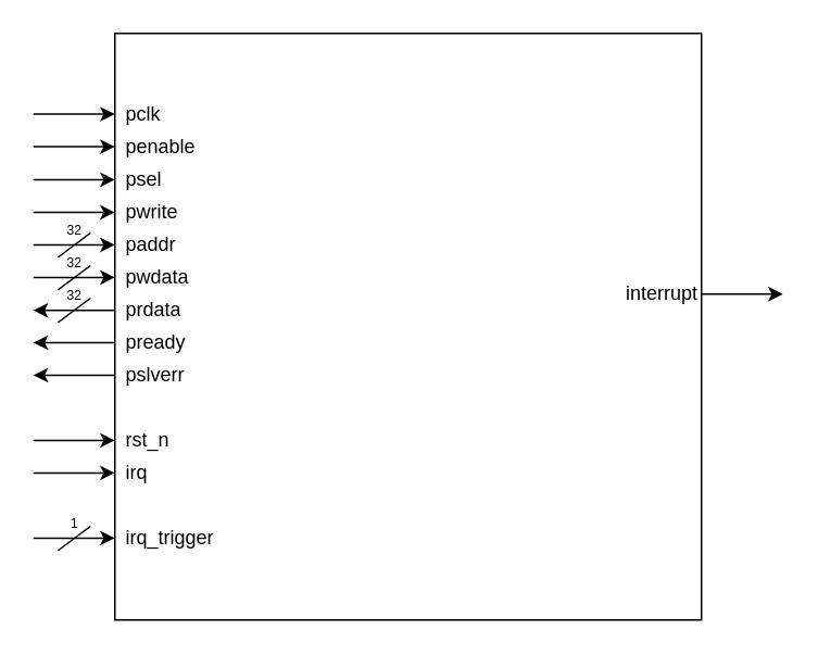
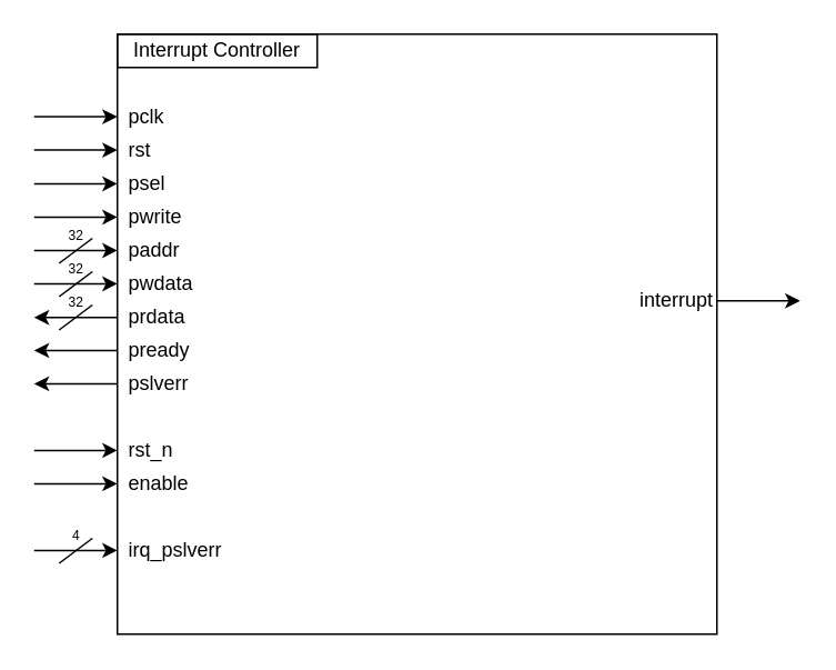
  <mxCell id="0" />
  <mxCell id="1" parent="0" />
  <mxCell id="2" value="" style="whiteSpace=wrap;html=1;aspect=fixed;" vertex="1" parent="1"><mxGeometry x="70" y="20" width="360" height="360" as="geometry" /></mxCell>
+ <mxCell id="3" value="Interrupt Controller" style="text;html=1;fillColor=none;align=center;verticalAlign=middle;whiteSpace=wrap;rounded=0;strokeColor=#000000;" vertex="1" parent="1"><mxGeometry x="70" y="20" width="120" height="20" as="geometry" /></mxCell>
  <mxCell id="4" value="pclk" style="text;html=1;strokeColor=none;fillColor=none;align=left;verticalAlign=middle;whiteSpace=wrap;rounded=0;" vertex="1" parent="1"><mxGeometry x="75" y="60" width="40" height="20" as="geometry" /></mxCell>
- <mxCell id="5" value="penable" style="text;html=1;align=left;verticalAlign=middle;resizable=0;points=[];autosize=1;" vertex="1" parent="1"><mxGeometry x="75" y="80" width="60" height="20" as="geometry" /></mxCell>
+ <mxCell id="5" value="rst" style="text;html=1;align=left;verticalAlign=middle;resizable=0;points=[];autosize=1;" vertex="1" parent="1"><mxGeometry x="75" y="80" width="60" height="20" as="geometry" /></mxCell>
  <mxCell id="6" value="psel" style="text;html=1;align=left;verticalAlign=middle;resizable=0;points=[];autosize=1;" vertex="1" parent="1"><mxGeometry x="75" y="100" width="40" height="20" as="geometry" /></mxCell>
  <mxCell id="7" value="pwrite" style="text;html=1;align=left;verticalAlign=middle;resizable=0;points=[];autosize=1;" vertex="1" parent="1"><mxGeometry x="75" y="120" width="50" height="20" as="geometry" /></mxCell>
  <mxCell id="8" value="paddr" style="text;html=1;align=left;verticalAlign=middle;resizable=0;points=[];autosize=1;" vertex="1" parent="1"><mxGeometry x="75" y="140" width="50" height="20" as="geometry" /></mxCell>
  <mxCell id="9" value="pwdata" style="text;html=1;align=left;verticalAlign=middle;resizable=0;points=[];autosize=1;" vertex="1" parent="1"><mxGeometry x="75" y="160" width="50" height="20" as="geometry" /></mxCell>
  <mxCell id="10" value="prdata" style="text;html=1;align=left;verticalAlign=middle;resizable=0;points=[];autosize=1;" vertex="1" parent="1"><mxGeometry x="75" y="180" width="50" height="20" as="geometry" /></mxCell>
  <mxCell id="11" value="pready" style="text;html=1;align=left;verticalAlign=middle;resizable=0;points=[];autosize=1;" vertex="1" parent="1"><mxGeometry x="75" y="200" width="50" height="20" as="geometry" /></mxCell>
  <mxCell id="12" value="pslverr" style="text;html=1;align=left;verticalAlign=middle;resizable=0;points=[];autosize=1;" vertex="1" parent="1"><mxGeometry x="75" y="220" width="50" height="20" as="geometry" /></mxCell>
  <mxCell id="13" value="rst_n" style="text;html=1;align=left;verticalAlign=middle;resizable=0;points=[];autosize=1;" vertex="1" parent="1"><mxGeometry x="75" y="260" width="40" height="20" as="geometry" /></mxCell>
- <mxCell id="14" value="irq" style="text;html=1;align=left;verticalAlign=middle;resizable=0;points=[];autosize=1;" vertex="1" parent="1"><mxGeometry x="75" y="280" width="50" height="20" as="geometry" /></mxCell>
- <mxCell id="15" value="irq_trigger" style="text;html=1;align=left;verticalAlign=middle;resizable=0;points=[];autosize=1;" vertex="1" parent="1"><mxGeometry x="75" y="320" width="70" height="20" as="geometry" /></mxCell>
+ <mxCell id="14" value="enable" style="text;html=1;align=left;verticalAlign=middle;resizable=0;points=[];autosize=1;" vertex="1" parent="1"><mxGeometry x="75" y="280" width="50" height="20" as="geometry" /></mxCell>
+ <mxCell id="15" value="irq_pslverr" style="text;html=1;align=left;verticalAlign=middle;resizable=0;points=[];autosize=1;" vertex="1" parent="1"><mxGeometry x="75" y="320" width="70" height="20" as="geometry" /></mxCell>
  <mxCell id="16" value="interrupt" style="text;html=1;strokeColor=none;fillColor=none;align=right;verticalAlign=middle;whiteSpace=wrap;rounded=0;" vertex="1" parent="1"><mxGeometry x="390" y="170" width="40" height="20" as="geometry" /></mxCell>
  <mxCell id="17" value="" style="endArrow=classic;html=1;" edge="1" parent="1"><mxGeometry width="50" height="50" relative="1" as="geometry"><mxPoint x="20" y="69.58" as="sourcePoint" /><mxPoint x="70" y="69.58" as="targetPoint" /></mxGeometry></mxCell>
  <mxCell id="18" value="" style="endArrow=classic;html=1;" edge="1" parent="1"><mxGeometry width="50" height="50" relative="1" as="geometry"><mxPoint x="70" y="190" as="sourcePoint" /><mxPoint x="20" y="190" as="targetPoint" /></mxGeometry></mxCell>
  <mxCell id="19" value="" style="endArrow=classic;html=1;" edge="1" parent="1"><mxGeometry width="50" height="50" relative="1" as="geometry"><mxPoint x="20" y="89.58" as="sourcePoint" /><mxPoint x="70" y="89.58" as="targetPoint" /></mxGeometry></mxCell>
  <mxCell id="20" value="" style="endArrow=classic;html=1;" edge="1" parent="1"><mxGeometry width="50" height="50" relative="1" as="geometry"><mxPoint x="20" y="109.8" as="sourcePoint" /><mxPoint x="70" y="109.8" as="targetPoint" /></mxGeometry></mxCell>
  <mxCell id="21" value="" style="endArrow=classic;html=1;" edge="1" parent="1"><mxGeometry width="50" height="50" relative="1" as="geometry"><mxPoint x="20" y="129.8" as="sourcePoint" /><mxPoint x="70" y="129.8" as="targetPoint" /></mxGeometry></mxCell>
  <mxCell id="22" value="" style="endArrow=classic;html=1;" edge="1" parent="1"><mxGeometry width="50" height="50" relative="1" as="geometry"><mxPoint x="20" y="149.8" as="sourcePoint" /><mxPoint x="70" y="149.8" as="targetPoint" /></mxGeometry></mxCell>
  <mxCell id="23" value="" style="endArrow=none;html=1;" edge="1" parent="1"><mxGeometry width="50" height="50" relative="1" as="geometry"><mxPoint x="35" y="157.5" as="sourcePoint" /><mxPoint x="55" y="142.5" as="targetPoint" /></mxGeometry></mxCell>
  <mxCell id="24" value="&lt;font style=&quot;font-size: 8px&quot;&gt;32&lt;/font&gt;" style="text;html=1;align=center;verticalAlign=middle;resizable=0;points=[];autosize=1;" vertex="1" parent="1"><mxGeometry x="35" y="130" width="20" height="20" as="geometry" /></mxCell>
  <mxCell id="25" value="" style="endArrow=classic;html=1;" edge="1" parent="1"><mxGeometry width="50" height="50" relative="1" as="geometry"><mxPoint x="20" y="169.8" as="sourcePoint" /><mxPoint x="70" y="169.8" as="targetPoint" /></mxGeometry></mxCell>
  <mxCell id="26" value="" style="endArrow=none;html=1;" edge="1" parent="1"><mxGeometry width="50" height="50" relative="1" as="geometry"><mxPoint x="35" y="177.5" as="sourcePoint" /><mxPoint x="55" y="162.5" as="targetPoint" /></mxGeometry></mxCell>
  <mxCell id="27" value="" style="endArrow=none;html=1;" edge="1" parent="1"><mxGeometry width="50" height="50" relative="1" as="geometry"><mxPoint x="35" y="197.5" as="sourcePoint" /><mxPoint x="55" y="182.5" as="targetPoint" /></mxGeometry></mxCell>
  <mxCell id="28" value="&lt;font style=&quot;font-size: 8px&quot;&gt;32&lt;/font&gt;" style="text;html=1;align=center;verticalAlign=middle;resizable=0;points=[];autosize=1;" vertex="1" parent="1"><mxGeometry x="35" y="150" width="20" height="20" as="geometry" /></mxCell>
  <mxCell id="29" value="&lt;font style=&quot;font-size: 8px&quot;&gt;32&lt;/font&gt;" style="text;html=1;align=center;verticalAlign=middle;resizable=0;points=[];autosize=1;" vertex="1" parent="1"><mxGeometry x="35" y="170" width="20" height="20" as="geometry" /></mxCell>
  <mxCell id="30" value="" style="endArrow=classic;html=1;" edge="1" parent="1"><mxGeometry width="50" height="50" relative="1" as="geometry"><mxPoint x="70" y="209.76" as="sourcePoint" /><mxPoint x="20" y="209.76" as="targetPoint" /></mxGeometry></mxCell>
  <mxCell id="31" value="" style="endArrow=classic;html=1;" edge="1" parent="1"><mxGeometry width="50" height="50" relative="1" as="geometry"><mxPoint x="70" y="229.76" as="sourcePoint" /><mxPoint x="20" y="229.76" as="targetPoint" /></mxGeometry></mxCell>
  <mxCell id="32" value="" style="endArrow=classic;html=1;" edge="1" parent="1"><mxGeometry width="50" height="50" relative="1" as="geometry"><mxPoint x="20" y="269.76" as="sourcePoint" /><mxPoint x="70" y="269.76" as="targetPoint" /></mxGeometry></mxCell>
  <mxCell id="33" value="" style="endArrow=classic;html=1;" edge="1" parent="1"><mxGeometry width="50" height="50" relative="1" as="geometry"><mxPoint x="20" y="289.76" as="sourcePoint" /><mxPoint x="70" y="289.76" as="targetPoint" /></mxGeometry></mxCell>
  <mxCell id="34" value="" style="endArrow=classic;html=1;" edge="1" parent="1"><mxGeometry width="50" height="50" relative="1" as="geometry"><mxPoint x="20" y="329.76" as="sourcePoint" /><mxPoint x="70" y="329.76" as="targetPoint" /></mxGeometry></mxCell>
  <mxCell id="35" value="" style="endArrow=none;html=1;" edge="1" parent="1"><mxGeometry width="50" height="50" relative="1" as="geometry"><mxPoint x="35" y="337.5" as="sourcePoint" /><mxPoint x="55" y="322.5" as="targetPoint" /></mxGeometry></mxCell>
- <mxCell id="36" value="&lt;font style=&quot;font-size: 8px&quot;&gt;1&lt;/font&gt;" style="text;html=1;align=center;verticalAlign=middle;resizable=0;points=[];autosize=1;" vertex="1" parent="1"><mxGeometry x="35" y="310" width="20" height="20" as="geometry" /></mxCell>
+ <mxCell id="36" value="&lt;font style=&quot;font-size: 8px&quot;&gt;4&lt;/font&gt;" style="text;html=1;align=center;verticalAlign=middle;resizable=0;points=[];autosize=1;" vertex="1" parent="1"><mxGeometry x="35" y="310" width="20" height="20" as="geometry" /></mxCell>
  <mxCell id="37" value="" style="endArrow=classic;html=1;" edge="1" parent="1"><mxGeometry width="50" height="50" relative="1" as="geometry"><mxPoint x="430" y="180" as="sourcePoint" /><mxPoint x="480" y="180" as="targetPoint" /></mxGeometry></mxCell>
